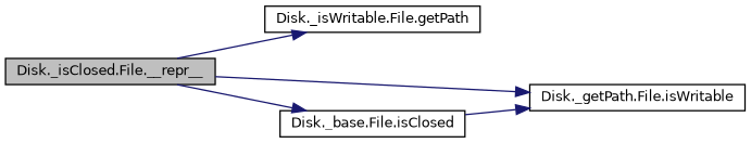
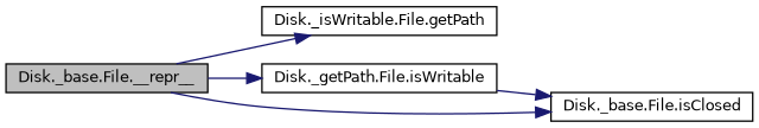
  digraph {
    rankdir=LR
    node [color=black fontname=Helvetica fontsize=10 shape=record]
    edge [color=midnightblue fontname=Helvetica fontsize=10 labelfontname=Helvetica labelfontsize=10 style=solid]
-   n1 [fillcolor=grey75 fontcolor=black height=0.2 label="Disk._isClosed.File.__repr__" style=filled width=0.4]
+   n1 [fillcolor=grey75 fontcolor=black height=0.2 label="Disk._base.File.__repr__" style=filled width=0.4]
    n2 [height=0.2 label="Disk._isWritable.File.getPath" width=0.4]
    n3 [height=0.2 label="Disk._getPath.File.isWritable" width=0.4]
    n4 [height=0.2 label="Disk._base.File.isClosed" width=0.4]
    n1 -> n2
    n1 -> n3
    n1 -> n4
-   n4 -> n3
+   n3 -> n4
  }
